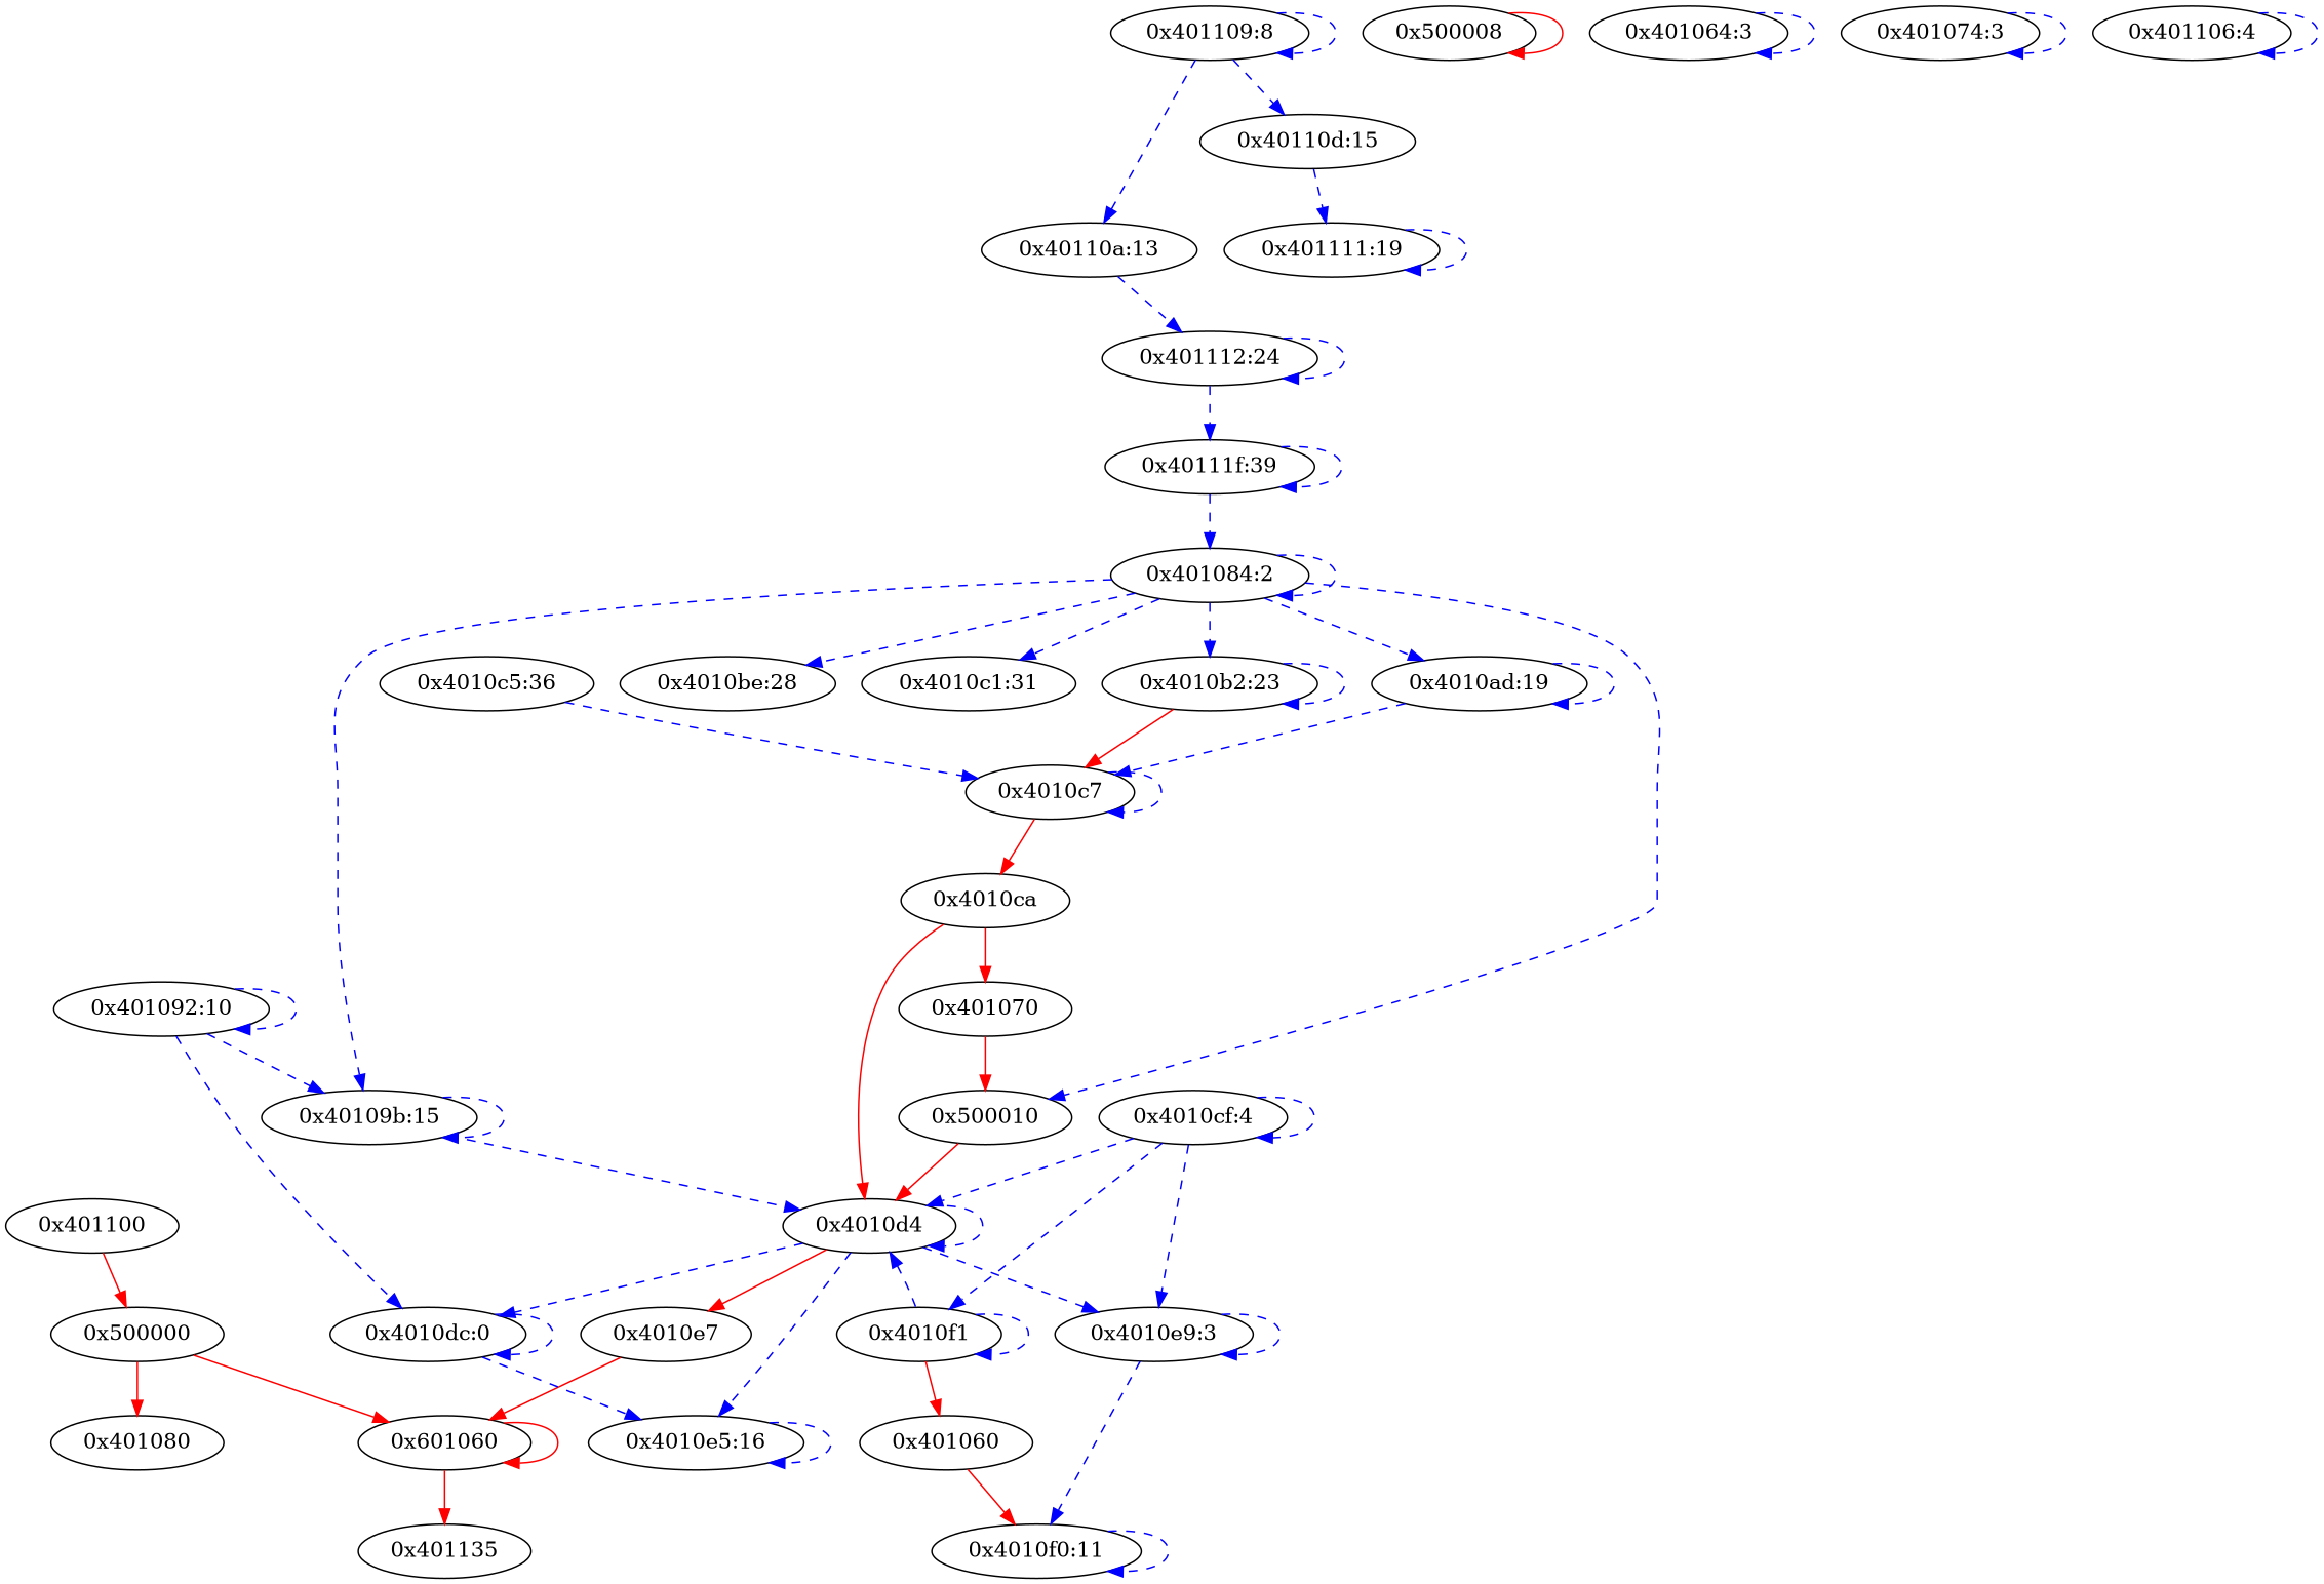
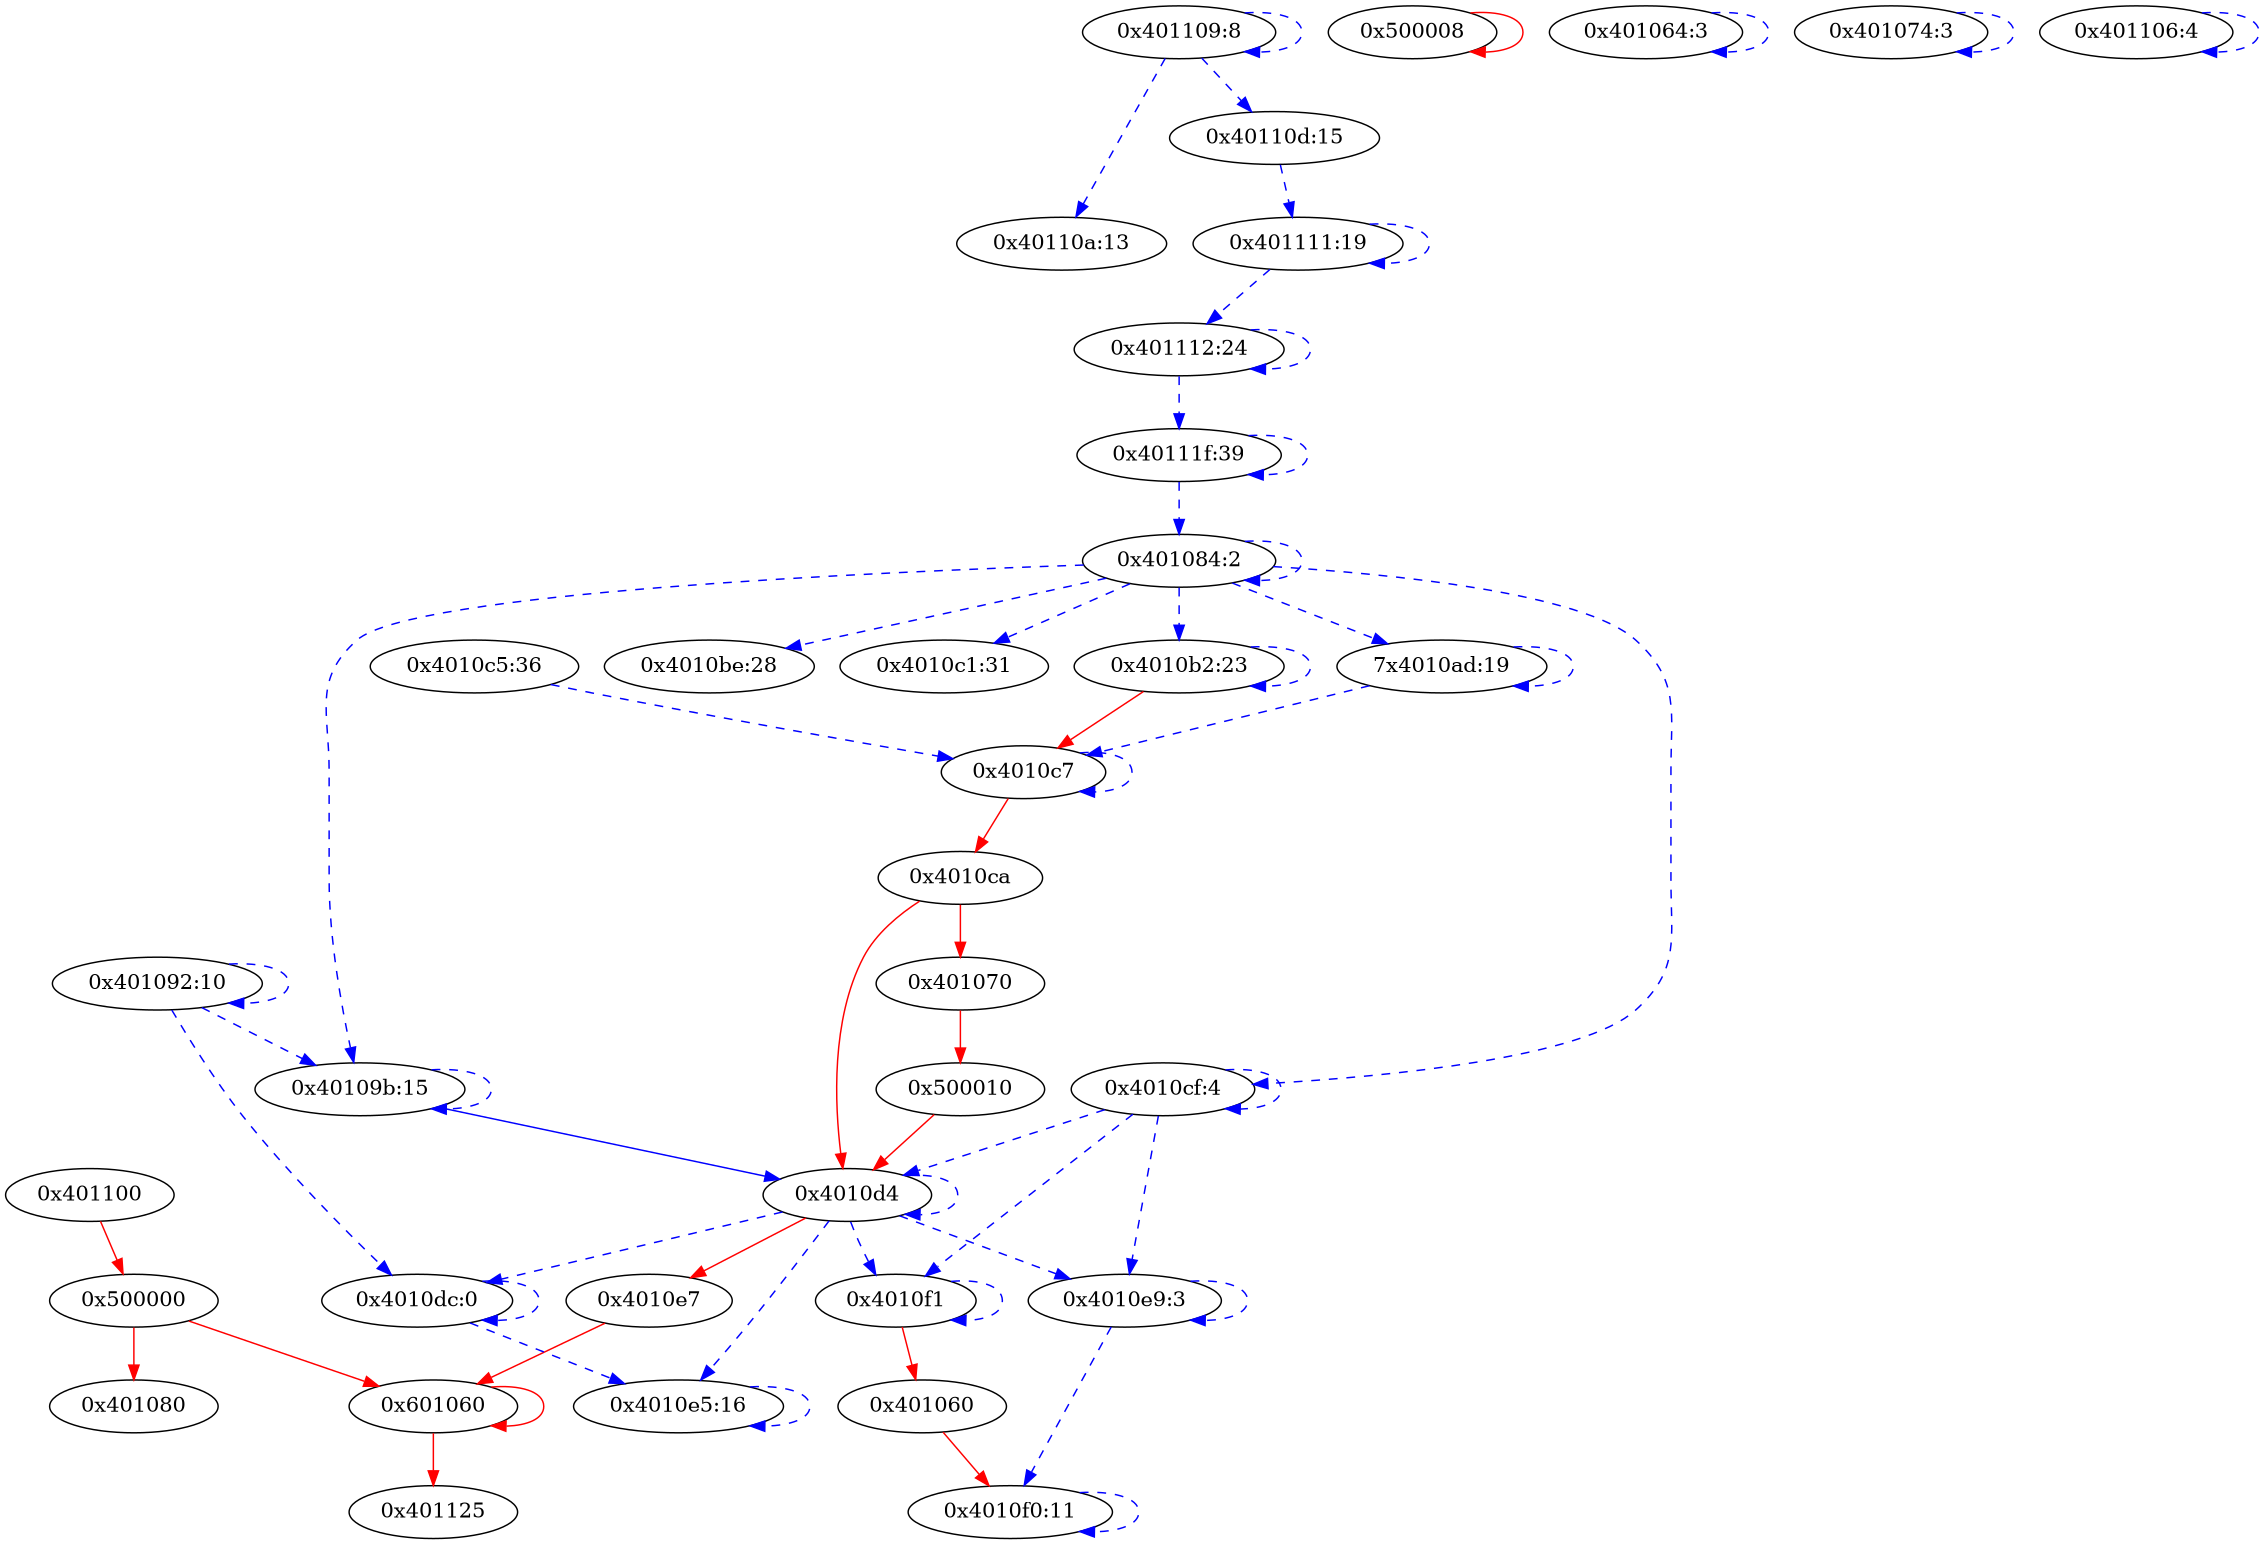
  digraph {
    edge [color=blue style=dashed type=data]
    n1 [label="0x401100"]
    n2 [label="0x500000"]
    n3 [label="0x401080"]
    n4 [label="0x601060"]
-   n5 [label="0x401135"]
+   n5 [label="0x401125"]
    n6 [label="0x4010c7"]
    n7 [label="0x4010ca"]
    n8 [label="0x401070"]
    n9 [label="0x4010d4"]
    n10 [label="0x500010"]
    n11 [label="0x4010e7"]
    n12 [label="0x4010f1"]
    n13 [label="0x4010e9:3"]
    n14 [label="0x4010dc:0"]
    n15 [label="0x4010e5:16"]
    n16 [label="0x401060"]
    n17 [label="0x4010f0:11"]
    n18 [label="0x500008"]
    n19 [label="0x401064:3"]
    n20 [label="0x401074:3"]
    n21 [label="0x401084:2"]
    n22 [label="0x40109b:15"]
-   n23 [label="0x4010ad:19"]
+   n23 [label="7x4010ad:19"]
    n24 [label="0x4010b2:23"]
    n25 [label="0x4010be:28"]
    n26 [label="0x4010c1:31"]
    n27 [label="0x4010cf:4"]
    n28 [label="0x401092:10"]
    n29 [label="0x4010c5:36"]
    n30 [label="0x401106:4"]
    n31 [label="0x401109:8"]
    n32 [label="0x40110a:13"]
    n33 [label="0x40110d:15"]
    n34 [label="0x401111:19"]
    n35 [label="0x401112:24"]
    n36 [label="0x40111f:39"]
    n1 -> n2 [color=red style=solid type=control]
    n2 -> n3 [color=red style=solid type=control]
    n2 -> n4 [color=red style=solid type=control]
    n4 -> n4 [color=red style=solid type=control]
    n4 -> n5 [color=red style=solid type=control]
    n6 -> n6
    n6 -> n7 [color=red style=solid type=control]
    n7 -> n8 [color=red style=solid type=control]
    n7 -> n9 [color=red style=solid type=control]
    n8 -> n10 [color=red style=solid type=control]
    n9 -> n9
    n9 -> n11 [color=red style=solid type=control]
-   n12 -> n9
+   n9 -> n12
    n9 -> n13
    n9 -> n14
    n9 -> n15
    n10 -> n9 [color=red style=solid type=control]
    n11 -> n4 [color=red style=solid type=control]
    n12 -> n12
    n12 -> n16 [color=red style=solid type=control]
    n13 -> n13
    n13 -> n17
    n14 -> n14
    n14 -> n15
    n15 -> n15
    n16 -> n17 [color=red style=solid type=control]
    n17 -> n17
    n18 -> n18 [color=red style=solid type=control]
    n19 -> n19
    n20 -> n20
    n21 -> n21
    n21 -> n22
    n21 -> n23
    n21 -> n24
    n21 -> n25
    n21 -> n26
-   n21 -> n10
-   n22 -> n9
+   n21 -> n27
+   n22 -> n9 [style=solid]
    n22 -> n22
    n23 -> n6
    n23 -> n23
    n24 -> n6 [color=red style=solid type=control]
    n24 -> n24
    n27 -> n9
    n27 -> n12
    n27 -> n13
    n27 -> n27
    n28 -> n14
    n28 -> n22
    n28 -> n28
    n29 -> n6
    n30 -> n30
    n31 -> n31
    n31 -> n32
    n31 -> n33
    n33 -> n34
    n34 -> n34
-   n32 -> n35
+   n34 -> n35
    n35 -> n35
    n35 -> n36
    n36 -> n21
    n36 -> n36
  }
